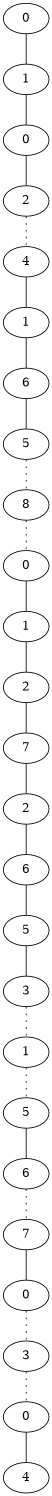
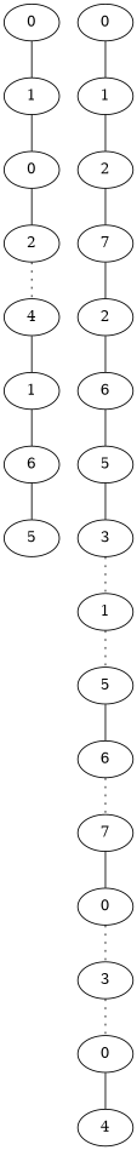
  graph {
    n1 [label=0]
    n2 [label=1]
    n3 [label=0]
    n4 [label=2]
    n5 [label=4]
    n6 [label=1]
    n7 [label=6]
    n8 [label=5]
-   n9 [label=8]
    n10 [label=0]
    n11 [label=1]
    n12 [label=2]
    n13 [label=7]
    n14 [label=2]
    n15 [label=6]
    n16 [label=5]
    n17 [label=3]
    n18 [label=1]
    n19 [label=5]
    n20 [label=6]
    n21 [label=7]
    n22 [label=0]
    n23 [label=3]
    n24 [label=0]
    n25 [label=4]
    n1 -- n2
    n2 -- n3
    n3 -- n4
    n4 -- n5 [style=dotted]
    n5 -- n6
    n6 -- n7
    n7 -- n8
-   n8 -- n9 [style=dotted]
-   n9 -- n10 [style=dotted]
    n10 -- n11
    n11 -- n12
    n12 -- n13
    n13 -- n14
    n14 -- n15
    n15 -- n16
    n16 -- n17
    n17 -- n18 [style=dotted]
    n18 -- n19 [style=dotted]
    n19 -- n20
    n20 -- n21 [style=dotted]
    n21 -- n22
    n22 -- n23 [style=dotted]
    n23 -- n24 [style=dotted]
    n24 -- n25
  }
